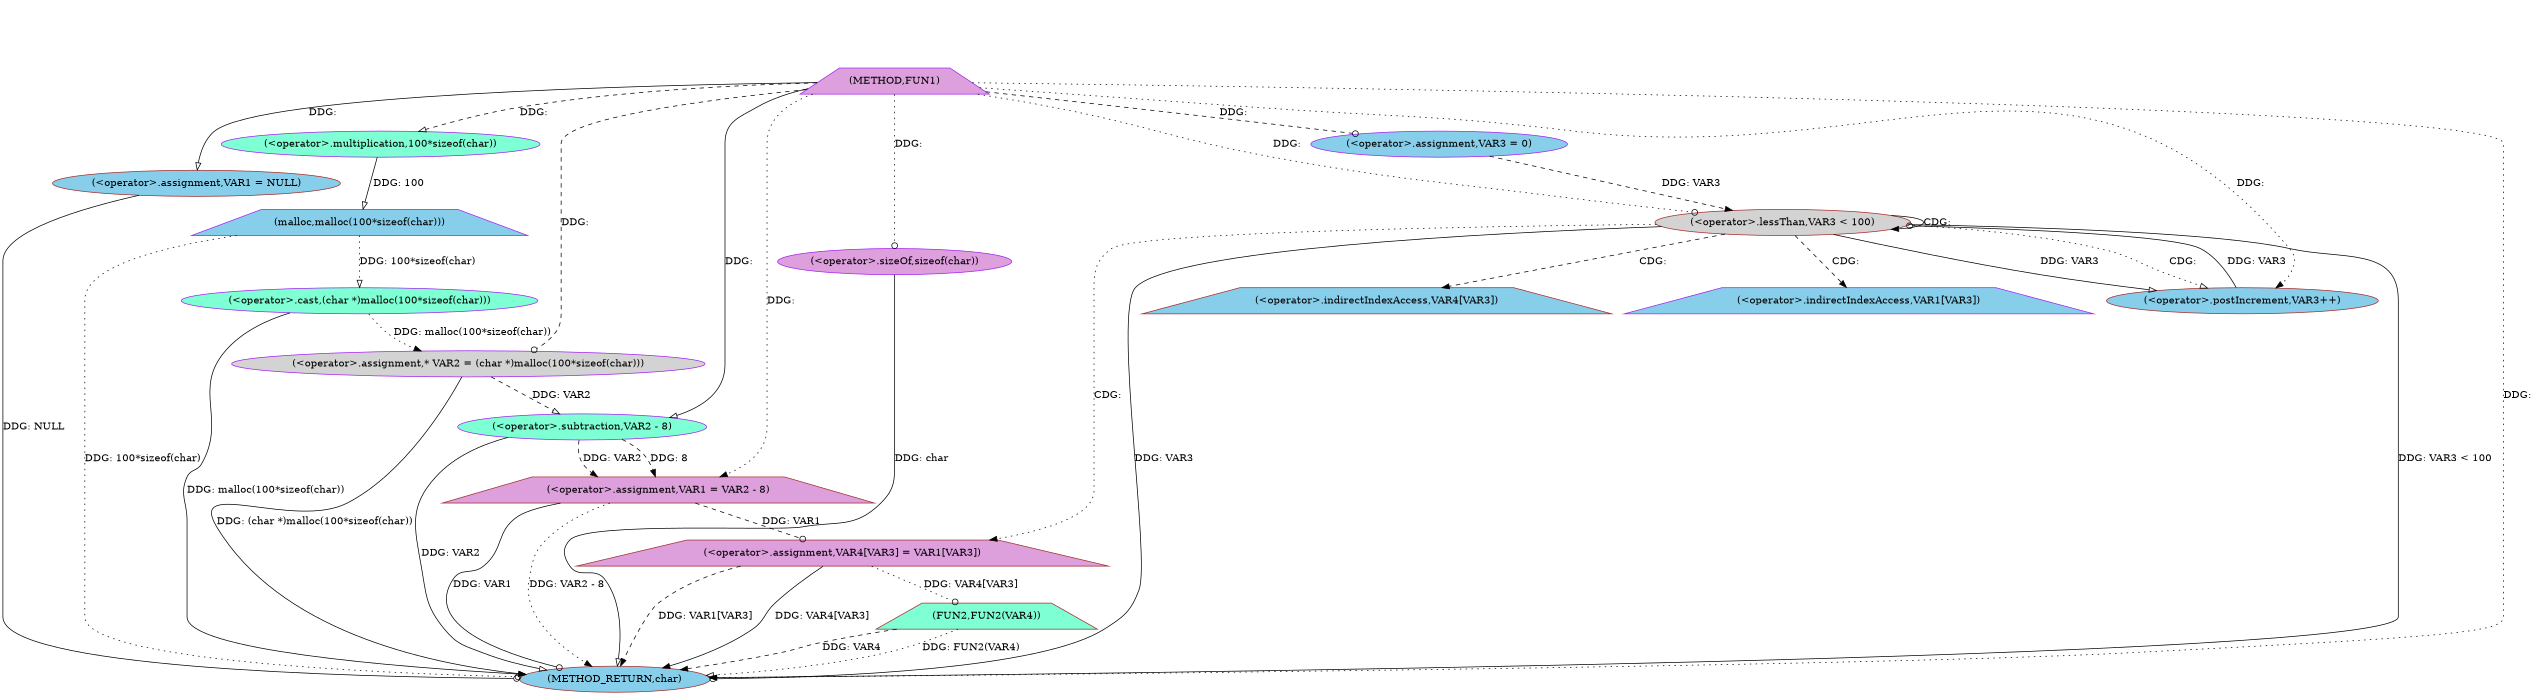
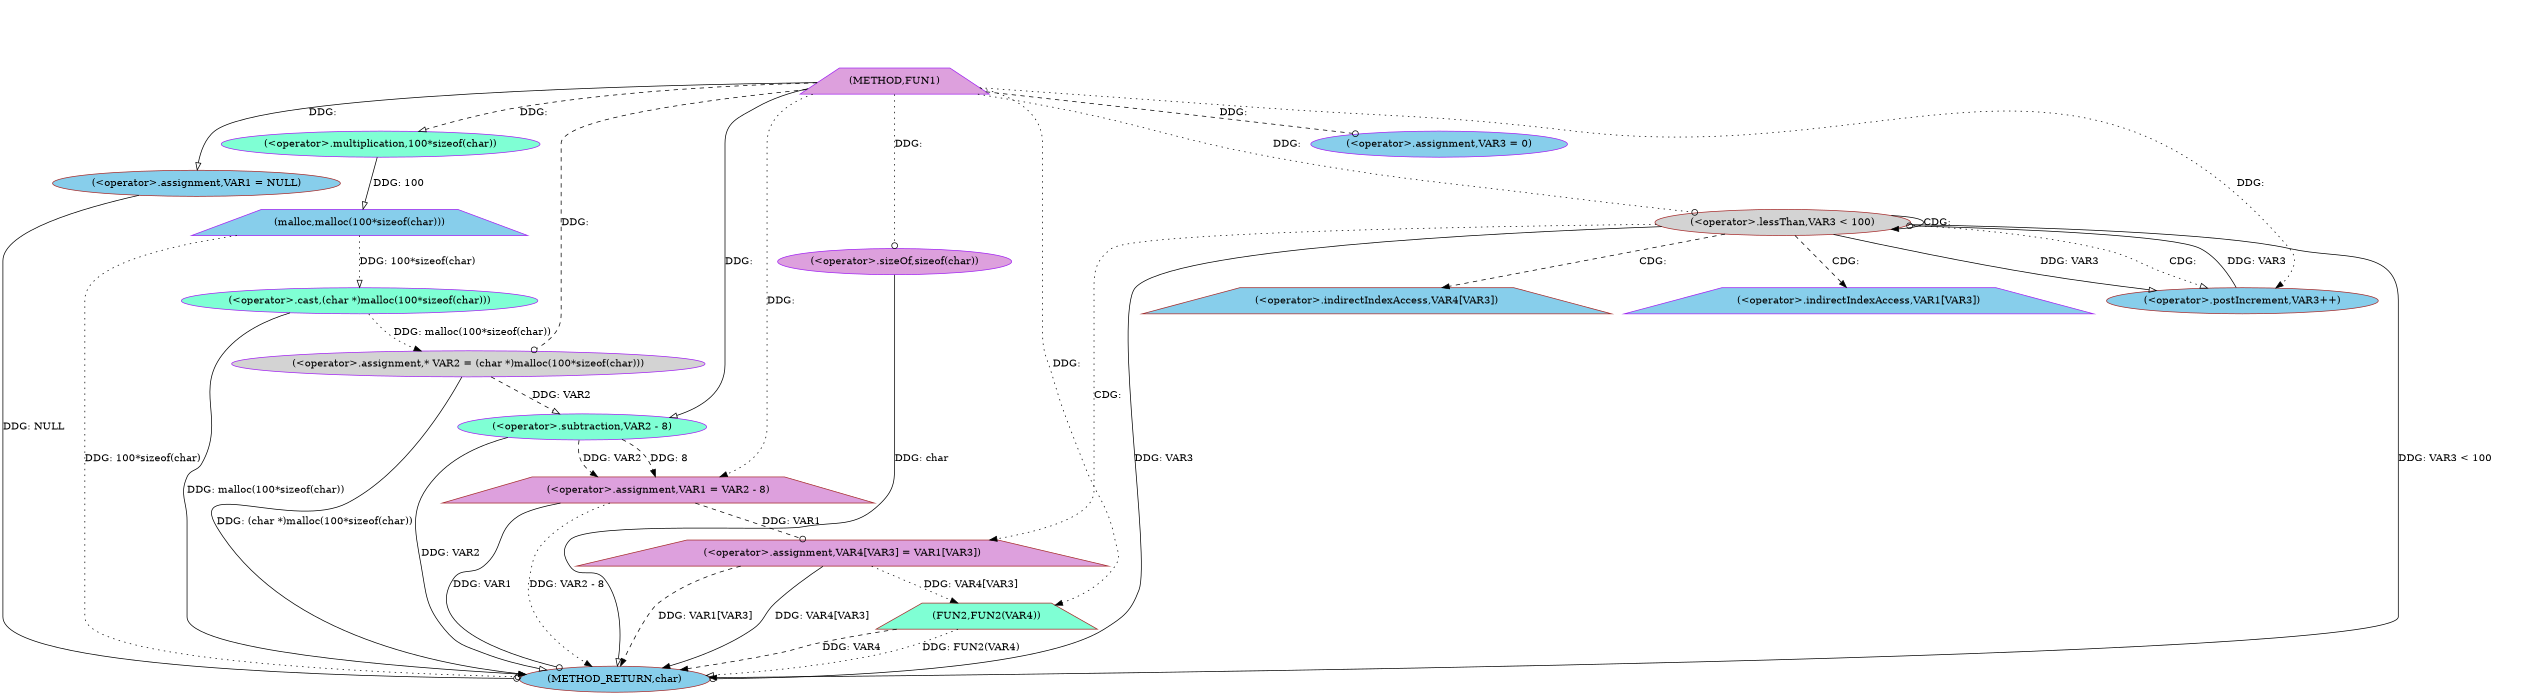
  digraph {
    node [color=purple fillcolor=skyblue shape=ellipse style=filled]
    edge [arrowhead=normal style=solid]
    n1 [fillcolor=plum label="(METHOD,FUN1)" shape=trapezium]
    n2 [color=brown label="(<operator>.assignment,VAR1 = NULL)"]
    n3 [fillcolor=lightgrey label="(<operator>.assignment,* VAR2 = (char *)malloc(100*sizeof(char)))"]
    n4 [fillcolor=aquamarine label="(<operator>.multiplication,100*sizeof(char))"]
    n5 [fillcolor=plum label="(<operator>.sizeOf,sizeof(char))"]
    n6 [color=brown fillcolor=plum label="(<operator>.assignment,VAR1 = VAR2 - 8)" shape=trapezium]
    n7 [fillcolor=aquamarine label="(<operator>.subtraction,VAR2 - 8)"]
    n8 [label="(<operator>.assignment,VAR3 = 0)"]
    n9 [color=brown fillcolor=lightgrey label="(<operator>.lessThan,VAR3 < 100)"]
    n10 [color=brown label="(<operator>.postIncrement,VAR3++)"]
    n11 [color=brown fillcolor=aquamarine label="(FUN2,FUN2(VAR4))" shape=trapezium]
    n12 [color=brown label="(METHOD_RETURN,char)"]
    n13 [label="(malloc,malloc(100*sizeof(char)))" shape=trapezium]
    n14 [color=brown fillcolor=plum label="(<operator>.assignment,VAR4[VAR3] = VAR1[VAR3])" shape=trapezium]
    n15 [color=brown label="(<operator>.indirectIndexAccess,VAR4[VAR3])" shape=trapezium]
    n16 [label="(<operator>.indirectIndexAccess,VAR1[VAR3])" shape=trapezium]
    n17 [fillcolor=aquamarine label="(<operator>.cast,(char *)malloc(100*sizeof(char)))"]
    n1 -> n2 [arrowhead=onormal label="DDG: "]
    n1 -> n3 [arrowhead=odot label="DDG: " style=dashed]
    n1 -> n4 [arrowhead=onormal label="DDG: " style=dashed]
    n1 -> n5 [arrowhead=odot label="DDG: " style=dotted]
    n1 -> n6 [label="DDG: " style=dotted]
    n1 -> n7 [arrowhead=onormal label="DDG: "]
    n1 -> n8 [arrowhead=odot label="DDG: " style=dashed]
    n1 -> n9 [arrowhead=odot label="DDG: " style=dotted]
    n1 -> n10 [label="DDG: " style=dotted]
-   n1 -> n12 [label="DDG: " style=dotted]
+   n1 -> n11 [label="DDG: " style=dotted]
    n2 -> n12 [arrowhead=odot label="DDG: NULL"]
    n3 -> n7 [arrowhead=onormal label="DDG: VAR2" style=dashed]
    n3 -> n12 [label="DDG: (char *)malloc(100*sizeof(char))"]
    n4 -> n13 [arrowhead=onormal label="DDG: 100"]
    n5 -> n12 [arrowhead=onormal label="DDG: char"]
    n6 -> n12 [arrowhead=odot label="DDG: VAR1"]
    n6 -> n12 [label="DDG: VAR2 - 8" style=dotted]
    n6 -> n14 [arrowhead=odot label="DDG: VAR1" style=dashed]
    n7 -> n6 [label="DDG: VAR2" style=dashed]
    n7 -> n6 [label="DDG: 8" style=dashed]
    n7 -> n12 [arrowhead=onormal label="DDG: VAR2"]
-   n8 -> n9 [label="DDG: VAR3" style=dashed]
    n9 -> n9 [label="CDG: "]
    n9 -> n10 [arrowhead=onormal label="DDG: VAR3"]
    n9 -> n10 [arrowhead=onormal label="CDG: " style=dotted]
    n9 -> n12 [arrowhead=odot label="DDG: VAR3"]
    n9 -> n12 [label="DDG: VAR3 < 100"]
    n9 -> n14 [label="CDG: " style=dotted]
    n9 -> n15 [label="CDG: " style=dashed]
    n9 -> n16 [label="CDG: " style=dashed]
    n10 -> n9 [arrowhead=odot label="DDG: VAR3"]
    n11 -> n12 [arrowhead=onormal label="DDG: FUN2(VAR4)" style=dotted]
    n11 -> n12 [label="DDG: VAR4" style=dashed]
    n13 -> n12 [arrowhead=odot label="DDG: 100*sizeof(char)" style=dotted]
    n13 -> n17 [arrowhead=onormal label="DDG: 100*sizeof(char)" style=dotted]
-   n14 -> n11 [arrowhead=odot label="DDG: VAR4[VAR3]" style=dotted]
+   n14 -> n11 [label="DDG: VAR4[VAR3]" style=dotted]
    n14 -> n12 [label="DDG: VAR1[VAR3]" style=dashed]
    n14 -> n12 [label="DDG: VAR4[VAR3]"]
    n17 -> n3 [label="DDG: malloc(100*sizeof(char))" style=dotted]
    n17 -> n12 [arrowhead=onormal label="DDG: malloc(100*sizeof(char))"]
  }
